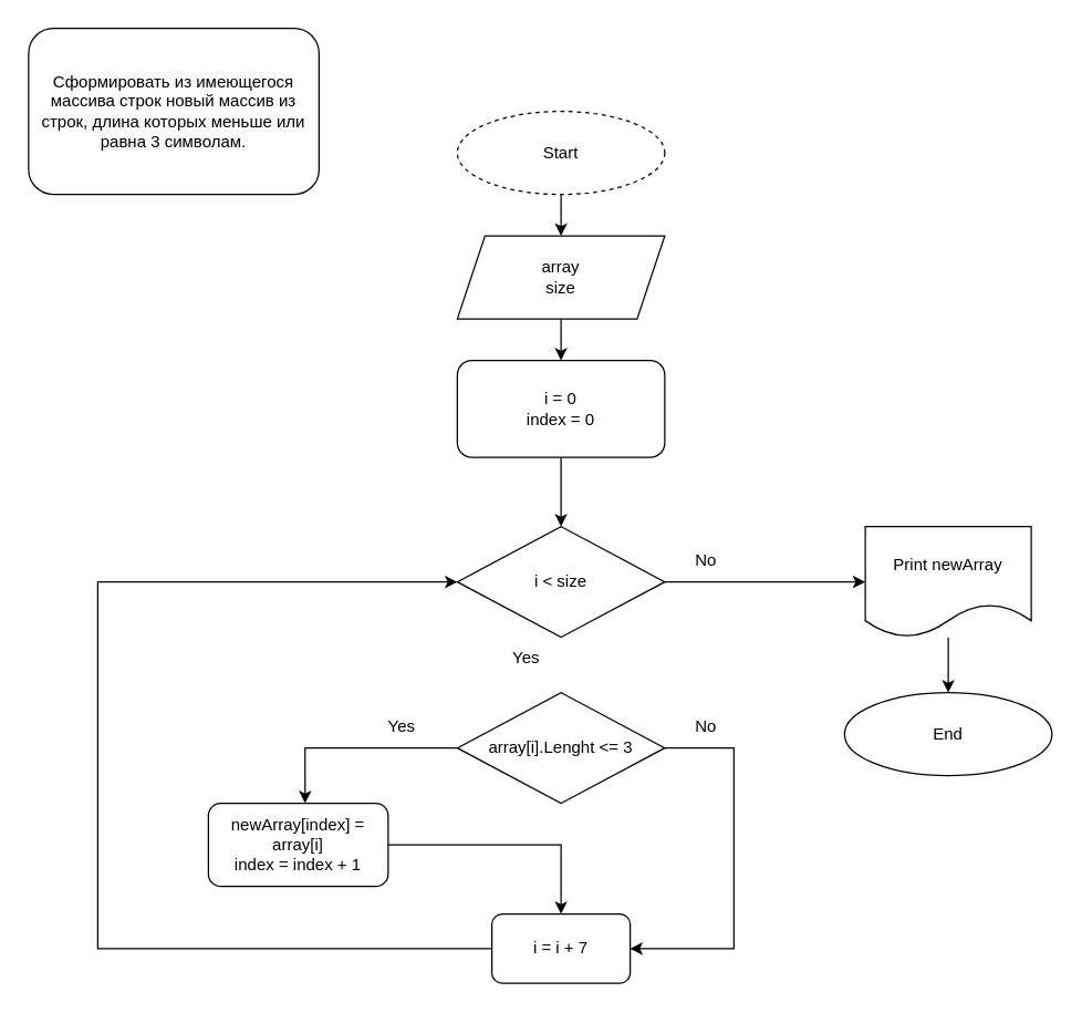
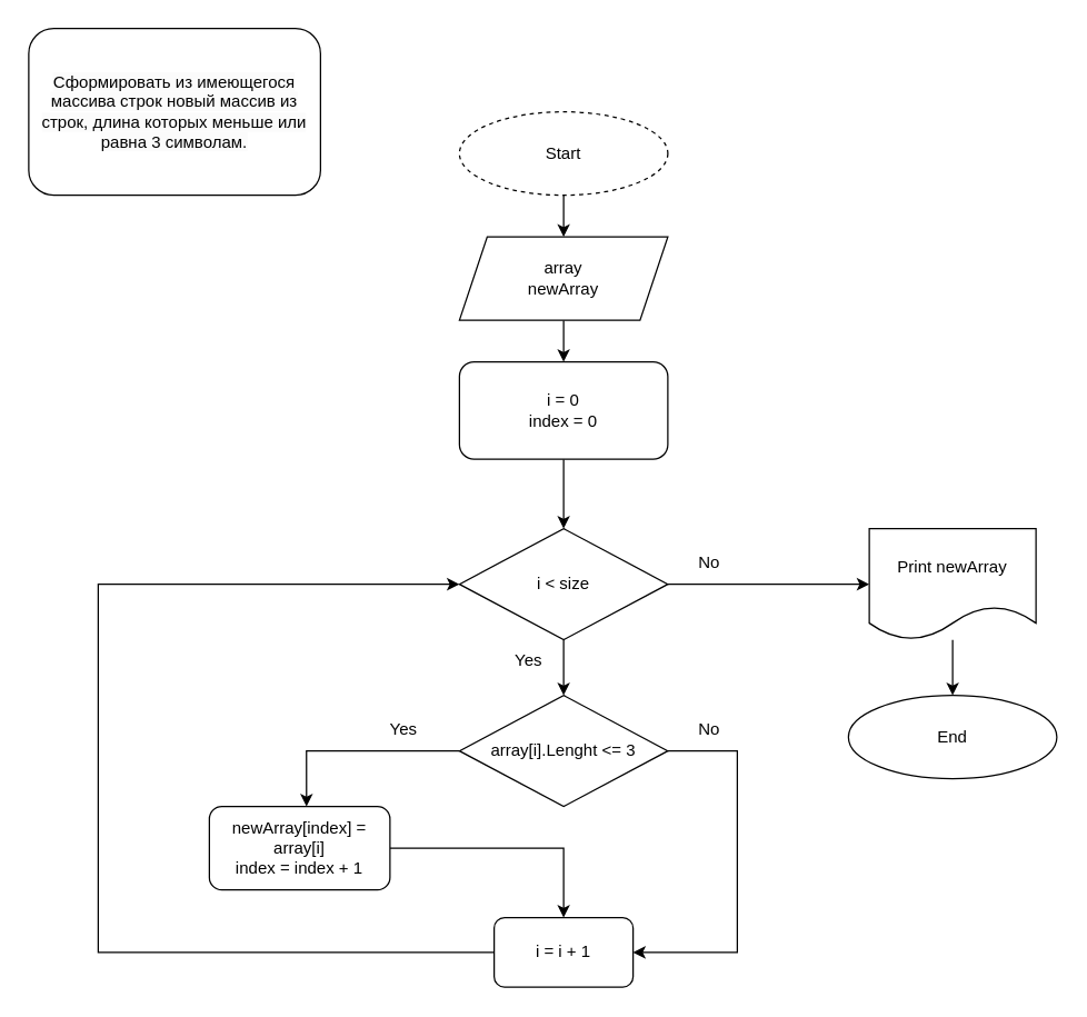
  <mxCell id="0" />
  <mxCell id="1" parent="0" />
  <mxCell id="2" value="&lt;div style=&quot;text-align: center;&quot;&gt;&lt;span style=&quot;text-align: start; background-color: rgb(251, 251, 251);&quot;&gt;Сформировать из имеющегося массива строк новый массив из строк, длина которых меньше или равна 3 символам.&lt;/span&gt;&lt;/div&gt;" style="rounded=1;whiteSpace=wrap;html=1;" vertex="1" parent="1"><mxGeometry x="20" y="20" width="210" height="120" as="geometry" /></mxCell>
  <mxCell id="3" style="edgeStyle=orthogonalEdgeStyle;rounded=0;orthogonalLoop=1;jettySize=auto;html=1;exitX=0.5;exitY=1;exitDx=0;exitDy=0;entryX=0.5;entryY=0;entryDx=0;entryDy=0;" edge="1" parent="1" source="4" target="6"><mxGeometry relative="1" as="geometry" /></mxCell>
  <mxCell id="4" value="Start" style="ellipse;whiteSpace=wrap;html=1;dashed=1;" vertex="1" parent="1"><mxGeometry x="330" y="80" width="150" height="60" as="geometry" /></mxCell>
  <mxCell id="5" style="edgeStyle=orthogonalEdgeStyle;rounded=0;orthogonalLoop=1;jettySize=auto;html=1;exitX=0.5;exitY=1;exitDx=0;exitDy=0;entryX=0.5;entryY=0;entryDx=0;entryDy=0;" edge="1" parent="1" source="6" target="8"><mxGeometry relative="1" as="geometry" /></mxCell>
- <mxCell id="6" value="array&lt;div&gt;size&lt;/div&gt;" style="shape=parallelogram;perimeter=parallelogramPerimeter;whiteSpace=wrap;html=1;fixedSize=1;" vertex="1" parent="1"><mxGeometry x="330" y="170" width="150" height="60" as="geometry" /></mxCell>
+ <mxCell id="6" value="array&lt;div&gt;newArray&lt;/div&gt;" style="shape=parallelogram;perimeter=parallelogramPerimeter;whiteSpace=wrap;html=1;fixedSize=1;" vertex="1" parent="1"><mxGeometry x="330" y="170" width="150" height="60" as="geometry" /></mxCell>
  <mxCell id="7" style="edgeStyle=orthogonalEdgeStyle;rounded=0;orthogonalLoop=1;jettySize=auto;html=1;entryX=0.5;entryY=0;entryDx=0;entryDy=0;" edge="1" parent="1" source="8" target="11"><mxGeometry relative="1" as="geometry" /></mxCell>
  <mxCell id="8" value="&lt;span style=&quot;background-color: transparent; color: light-dark(rgb(0, 0, 0), rgb(255, 255, 255));&quot;&gt;i = 0&lt;/span&gt;&lt;div&gt;index = 0&lt;/div&gt;" style="rounded=1;whiteSpace=wrap;html=1;" vertex="1" parent="1"><mxGeometry x="330" y="260" width="150" height="70" as="geometry" /></mxCell>
+ <mxCell id="9" style="edgeStyle=orthogonalEdgeStyle;rounded=0;orthogonalLoop=1;jettySize=auto;html=1;entryX=0.5;entryY=0;entryDx=0;entryDy=0;" edge="1" parent="1" source="11" target="14"><mxGeometry relative="1" as="geometry" /></mxCell>
  <mxCell id="10" style="edgeStyle=orthogonalEdgeStyle;rounded=0;orthogonalLoop=1;jettySize=auto;html=1;entryX=0;entryY=0.5;entryDx=0;entryDy=0;" edge="1" parent="1" source="11" target="23"><mxGeometry relative="1" as="geometry" /></mxCell>
  <mxCell id="11" value="i &amp;lt; size" style="rhombus;whiteSpace=wrap;html=1;" vertex="1" parent="1"><mxGeometry x="330" y="380" width="150" height="80" as="geometry" /></mxCell>
  <mxCell id="12" value="" style="edgeStyle=orthogonalEdgeStyle;rounded=0;orthogonalLoop=1;jettySize=auto;html=1;entryX=0.538;entryY=0;entryDx=0;entryDy=0;entryPerimeter=0;" edge="1" parent="1" source="14" target="16"><mxGeometry relative="1" as="geometry"><Array as="points"><mxPoint x="220" y="540" /><mxPoint x="220" y="580" /></Array></mxGeometry></mxCell>
  <mxCell id="13" style="edgeStyle=orthogonalEdgeStyle;rounded=0;orthogonalLoop=1;jettySize=auto;html=1;exitX=1;exitY=0.5;exitDx=0;exitDy=0;entryX=1;entryY=0.5;entryDx=0;entryDy=0;" edge="1" parent="1" source="14" target="18"><mxGeometry relative="1" as="geometry"><mxPoint x="460" y="690" as="targetPoint" /><Array as="points"><mxPoint x="530" y="540" /><mxPoint x="530" y="685" /></Array></mxGeometry></mxCell>
  <mxCell id="14" value="array[i].Lenght &amp;lt;= 3" style="rhombus;whiteSpace=wrap;html=1;" vertex="1" parent="1"><mxGeometry x="330" y="500" width="150" height="80" as="geometry" /></mxCell>
  <mxCell id="15" style="edgeStyle=orthogonalEdgeStyle;rounded=0;orthogonalLoop=1;jettySize=auto;html=1;entryX=0.5;entryY=0;entryDx=0;entryDy=0;" edge="1" parent="1" source="16" target="18"><mxGeometry relative="1" as="geometry" /></mxCell>
  <mxCell id="16" value="newArray[index] = array[i]&lt;br&gt;&lt;span style=&quot;background-color: transparent; color: light-dark(rgb(0, 0, 0), rgb(255, 255, 255));&quot;&gt;index = index + 1&lt;/span&gt;" style="rounded=1;whiteSpace=wrap;html=1;" vertex="1" parent="1"><mxGeometry x="150" y="580" width="130" height="60" as="geometry" /></mxCell>
  <mxCell id="17" style="edgeStyle=orthogonalEdgeStyle;rounded=0;orthogonalLoop=1;jettySize=auto;html=1;strokeColor=default;entryX=0;entryY=0.5;entryDx=0;entryDy=0;exitX=0;exitY=0.5;exitDx=0;exitDy=0;" edge="1" parent="1" source="18" target="11"><mxGeometry relative="1" as="geometry"><mxPoint x="410" y="350" as="targetPoint" /><Array as="points"><mxPoint x="70" y="685" /><mxPoint x="70" y="420" /></Array></mxGeometry></mxCell>
- <mxCell id="18" value="i = i + 7" style="rounded=1;whiteSpace=wrap;html=1;" vertex="1" parent="1"><mxGeometry x="355" y="660" width="100" height="50" as="geometry" /></mxCell>
+ <mxCell id="18" value="i = i + 1" style="rounded=1;whiteSpace=wrap;html=1;" vertex="1" parent="1"><mxGeometry x="355" y="660" width="100" height="50" as="geometry" /></mxCell>
  <mxCell id="19" value="Yes" style="text;html=1;align=center;verticalAlign=middle;whiteSpace=wrap;rounded=0;" vertex="1" parent="1"><mxGeometry x="350" y="460" width="60" height="30" as="geometry" /></mxCell>
  <mxCell id="20" value="Yes" style="text;html=1;align=center;verticalAlign=middle;whiteSpace=wrap;rounded=0;" vertex="1" parent="1"><mxGeometry x="260" y="510" width="60" height="30" as="geometry" /></mxCell>
  <mxCell id="21" value="No" style="text;html=1;align=center;verticalAlign=middle;whiteSpace=wrap;rounded=0;" vertex="1" parent="1"><mxGeometry x="480" y="510" width="60" height="30" as="geometry" /></mxCell>
  <mxCell id="22" value="" style="edgeStyle=orthogonalEdgeStyle;rounded=0;orthogonalLoop=1;jettySize=auto;html=1;" edge="1" parent="1" source="23" target="24"><mxGeometry relative="1" as="geometry" /></mxCell>
  <mxCell id="23" value="Print newArray" style="shape=document;whiteSpace=wrap;html=1;boundedLbl=1;" vertex="1" parent="1"><mxGeometry x="625" y="380" width="120" height="80" as="geometry" /></mxCell>
  <mxCell id="24" value="End" style="ellipse;whiteSpace=wrap;html=1;" vertex="1" parent="1"><mxGeometry x="610" y="500" width="150" height="60" as="geometry" /></mxCell>
  <mxCell id="25" value="No" style="text;html=1;align=center;verticalAlign=middle;whiteSpace=wrap;rounded=0;" vertex="1" parent="1"><mxGeometry x="480" y="390" width="60" height="30" as="geometry" /></mxCell>
